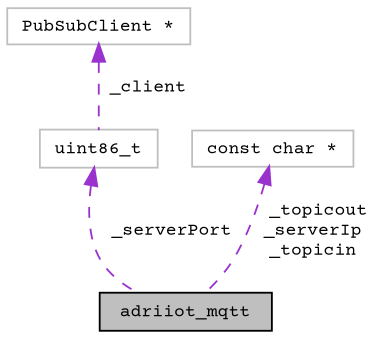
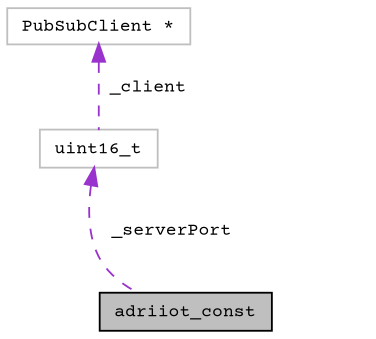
  digraph {
    fontname="Courier Prime"
    node [color=grey75 fillcolor=white fontname="Courier Prime" fontsize=10 shape=record style=filled]
    edge [color=darkorchid3 dir=back fontname="Courier Prime" fontsize=10 labelfontname=Helvetica labelfontsize=10 style=dashed]
-   n1 [color=black fillcolor=grey75 fontcolor=black height=0.2 label=adriiot_mqtt width=0.4]
-   n2 [height=0.2 label=uint86_t width=0.4]
+   n1 [color=black fillcolor=grey75 fontcolor=black height=0.2 label=adriiot_const width=0.4]
+   n2 [height=0.2 label=uint16_t width=0.4]
    n3 [height=0.2 label="PubSubClient *" width=0.4]
-   n4 [height=0.2 label="const char *" width=0.4]
    n2 -> n1 [label=" _serverPort"]
    n3 -> n2 [label=" _client"]
-   n4 -> n1 [label=" _topicout\n_serverIp\n_topicin"]
  }
